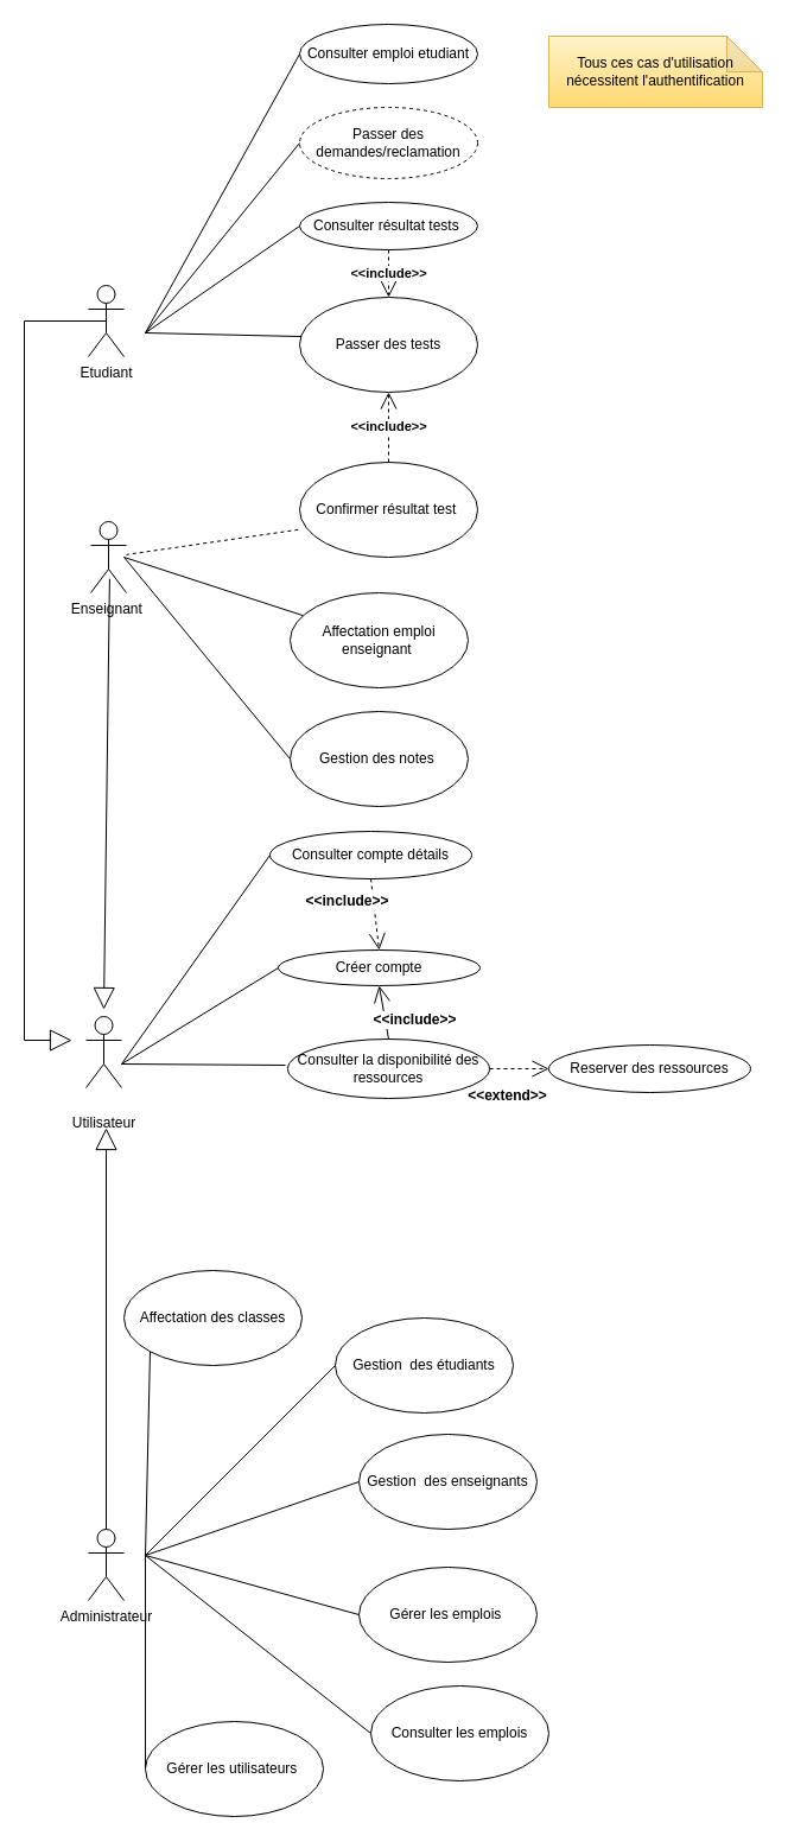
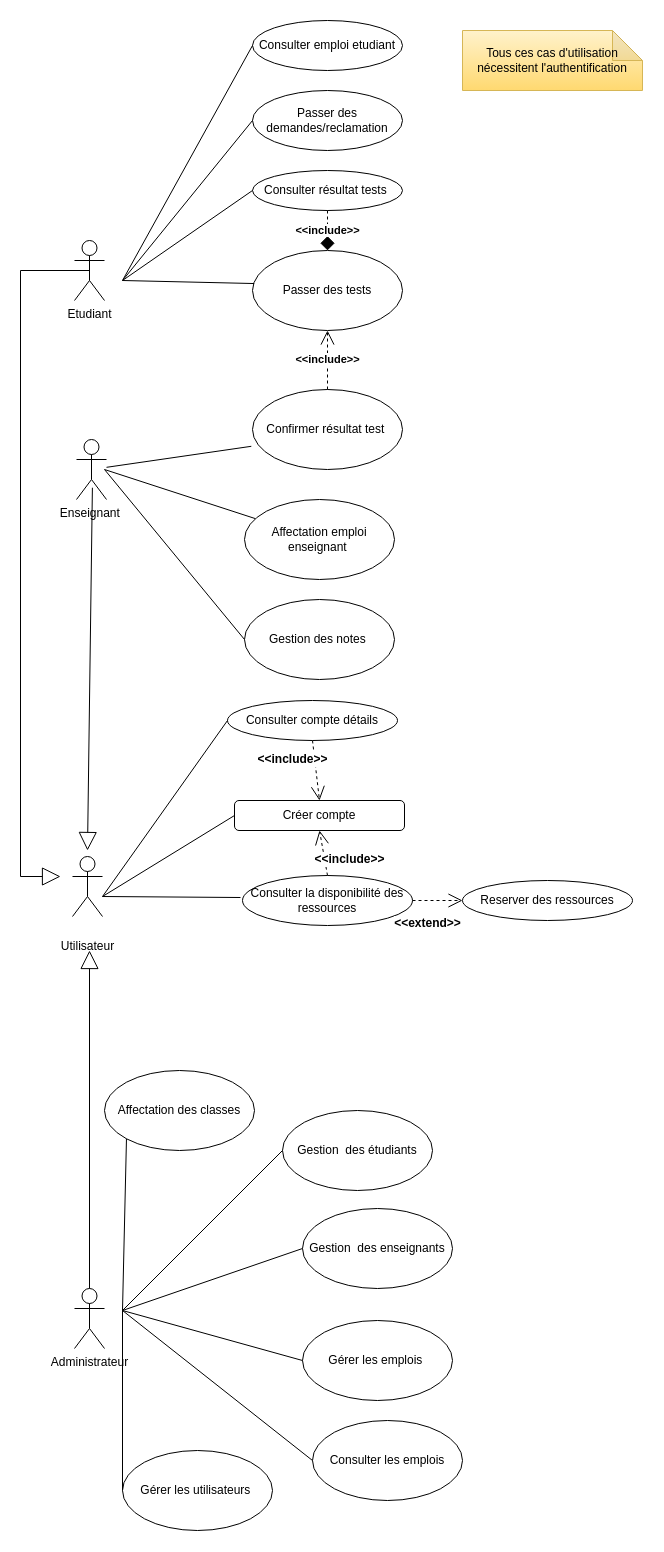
  <mxCell id="0" />
  <mxCell id="1" parent="0" />
  <mxCell id="2" value="Utilisateur" style="shape=umlActor;verticalLabelPosition=bottom;verticalAlign=middle;html=1;outlineConnect=0;" vertex="1" parent="1"><mxGeometry x="72" y="856" width="30" height="60" as="geometry" /></mxCell>
  <mxCell id="3" value="Consulter compte détails" style="ellipse;whiteSpace=wrap;html=1;" vertex="1" parent="1"><mxGeometry x="227" y="700" width="170" height="40" as="geometry" /></mxCell>
- <mxCell id="4" value="Créer compte" style="ellipse;whiteSpace=wrap;html=1;" vertex="1" parent="1"><mxGeometry x="234" y="800" width="170" height="30" as="geometry" /></mxCell>
+ <mxCell id="4" value="Créer compte" style="whiteSpace=wrap;html=1;rounded=1;" vertex="1" parent="1"><mxGeometry x="234" y="800" width="170" height="30" as="geometry" /></mxCell>
  <mxCell id="5" value="" style="endArrow=none;html=1;rounded=0;entryX=0;entryY=0.5;entryDx=0;entryDy=0;fontSize=12;fillColor=default;" edge="1" parent="1" target="4"><mxGeometry width="50" height="50" relative="1" as="geometry"><mxPoint x="102" y="896" as="sourcePoint" /><mxPoint x="322" y="813" as="targetPoint" /></mxGeometry></mxCell>
  <mxCell id="6" value="Consulter la disponibilité des ressources" style="ellipse;whiteSpace=wrap;html=1;" vertex="1" parent="1"><mxGeometry x="242" y="875" width="170" height="50" as="geometry" /></mxCell>
  <mxCell id="7" value="Reserver des ressources" style="ellipse;whiteSpace=wrap;html=1;" vertex="1" parent="1"><mxGeometry x="462" y="880" width="170" height="40" as="geometry" /></mxCell>
  <mxCell id="8" value="&lt;b&gt;&amp;lt;&amp;lt;extend&amp;gt;&amp;gt;&lt;/b&gt;" style="endArrow=open;endSize=12;dashed=1;html=1;rounded=0;entryX=0;entryY=0.5;entryDx=0;entryDy=0;exitX=1;exitY=0.5;exitDx=0;exitDy=0;fontSize=12;fillColor=default;" edge="1" parent="1" source="6" target="7"><mxGeometry x="-0.456" y="-23" width="160" relative="1" as="geometry"><mxPoint x="532" y="1298" as="sourcePoint" /><mxPoint x="371" y="1373" as="targetPoint" /><Array as="points" /><mxPoint x="1" as="offset" /></mxGeometry></mxCell>
  <mxCell id="9" value="" style="endArrow=none;html=1;rounded=0;fontSize=12;fillColor=default;" edge="1" parent="1"><mxGeometry width="50" height="50" relative="1" as="geometry"><mxPoint x="102" y="896" as="sourcePoint" /><mxPoint x="240" y="897" as="targetPoint" /></mxGeometry></mxCell>
  <mxCell id="10" value="" style="endArrow=none;html=1;rounded=0;entryX=0;entryY=0.5;entryDx=0;entryDy=0;fontSize=12;fillColor=default;" edge="1" parent="1" target="3"><mxGeometry width="50" height="50" relative="1" as="geometry"><mxPoint x="102" y="896" as="sourcePoint" /><mxPoint x="321.49" y="714.12" as="targetPoint" /></mxGeometry></mxCell>
  <mxCell id="11" value="Etudiant" style="shape=umlActor;verticalLabelPosition=bottom;verticalAlign=top;html=1;outlineConnect=0;" vertex="1" parent="1"><mxGeometry x="74" y="240" width="30" height="60" as="geometry" /></mxCell>
- <mxCell id="12" value="Passer des demandes/reclamation" style="ellipse;whiteSpace=wrap;html=1;dashed=1;" vertex="1" parent="1"><mxGeometry x="252" y="90" width="150" height="60" as="geometry" /></mxCell>
+ <mxCell id="12" value="Passer des demandes/reclamation" style="ellipse;whiteSpace=wrap;html=1;" vertex="1" parent="1"><mxGeometry x="252" y="90" width="150" height="60" as="geometry" /></mxCell>
  <mxCell id="13" value="Consulter emploi etudiant" style="ellipse;whiteSpace=wrap;html=1;" vertex="1" parent="1"><mxGeometry x="252" y="20" width="150" height="50" as="geometry" /></mxCell>
  <mxCell id="14" value="Passer des tests" style="ellipse;whiteSpace=wrap;html=1;" vertex="1" parent="1"><mxGeometry x="252" y="250" width="150" height="80" as="geometry" /></mxCell>
  <mxCell id="15" value="Consulter résultat tests&amp;nbsp;" style="ellipse;whiteSpace=wrap;html=1;" vertex="1" parent="1"><mxGeometry x="252" y="170" width="150" height="40" as="geometry" /></mxCell>
  <mxCell id="16" value="" style="endArrow=none;html=1;rounded=0;entryX=0;entryY=0.5;entryDx=0;entryDy=0;" edge="1" parent="1" target="15"><mxGeometry width="50" height="50" relative="1" as="geometry"><mxPoint x="122" y="280" as="sourcePoint" /><mxPoint x="266" y="312" as="targetPoint" /></mxGeometry></mxCell>
  <mxCell id="17" value="" style="endArrow=none;html=1;rounded=0;entryX=0.011;entryY=0.413;entryDx=0;entryDy=0;entryPerimeter=0;" edge="1" parent="1" target="14"><mxGeometry width="50" height="50" relative="1" as="geometry"><mxPoint x="122" y="280" as="sourcePoint" /><mxPoint x="262" y="430" as="targetPoint" /></mxGeometry></mxCell>
  <mxCell id="18" value="" style="endArrow=none;html=1;rounded=0;entryX=0;entryY=0.5;entryDx=0;entryDy=0;" edge="1" parent="1" target="13"><mxGeometry width="50" height="50" relative="1" as="geometry"><mxPoint x="122" y="280" as="sourcePoint" /><mxPoint x="266" y="312" as="targetPoint" /></mxGeometry></mxCell>
  <mxCell id="19" value="" style="endArrow=none;html=1;rounded=0;entryX=0;entryY=0.5;entryDx=0;entryDy=0;" edge="1" parent="1" target="12"><mxGeometry width="50" height="50" relative="1" as="geometry"><mxPoint x="122" y="280" as="sourcePoint" /><mxPoint x="262" y="70" as="targetPoint" /></mxGeometry></mxCell>
  <mxCell id="20" value="Confirmer résultat test&amp;nbsp;" style="ellipse;whiteSpace=wrap;html=1;" vertex="1" parent="1"><mxGeometry x="252" y="389" width="150" height="80" as="geometry" /></mxCell>
  <mxCell id="21" value="Enseignant&amp;nbsp;" style="shape=umlActor;verticalLabelPosition=bottom;verticalAlign=top;html=1;outlineConnect=0;" vertex="1" parent="1"><mxGeometry x="76" y="439" width="30" height="60" as="geometry" /></mxCell>
  <mxCell id="22" value="Gestion des notes&amp;nbsp;" style="ellipse;whiteSpace=wrap;html=1;" vertex="1" parent="1"><mxGeometry x="244" y="599" width="150" height="80" as="geometry" /></mxCell>
  <mxCell id="23" value="" style="endArrow=none;html=1;rounded=0;exitX=0;exitY=0.5;exitDx=0;exitDy=0;" edge="1" parent="1" source="22"><mxGeometry width="50" height="50" relative="1" as="geometry"><mxPoint x="234" y="889" as="sourcePoint" /><mxPoint x="104" y="469" as="targetPoint" /></mxGeometry></mxCell>
  <mxCell id="24" value="" style="endArrow=none;html=1;rounded=0;" edge="1" parent="1" source="41"><mxGeometry width="50" height="50" relative="1" as="geometry"><mxPoint x="504" y="459" as="sourcePoint" /><mxPoint x="104" y="469" as="targetPoint" /></mxGeometry></mxCell>
- <mxCell id="25" value="" style="endArrow=none;html=1;rounded=0;exitX=-0.008;exitY=0.71;exitDx=0;exitDy=0;exitPerimeter=0;dashed=1;" edge="1" parent="1" source="20" target="21"><mxGeometry width="50" height="50" relative="1" as="geometry"><mxPoint x="234" y="779" as="sourcePoint" /><mxPoint x="84" y="689" as="targetPoint" /></mxGeometry></mxCell>
+ <mxCell id="25" value="" style="endArrow=none;html=1;rounded=0;exitX=-0.008;exitY=0.71;exitDx=0;exitDy=0;exitPerimeter=0;" edge="1" parent="1" source="20" target="21"><mxGeometry width="50" height="50" relative="1" as="geometry"><mxPoint x="234" y="779" as="sourcePoint" /><mxPoint x="84" y="689" as="targetPoint" /></mxGeometry></mxCell>
  <mxCell id="26" value="&lt;b&gt;&amp;lt;&amp;lt;include&amp;gt;&amp;gt;&lt;/b&gt;" style="endArrow=open;endSize=12;dashed=1;html=1;rounded=0;exitX=0.5;exitY=0;exitDx=0;exitDy=0;entryX=0.5;entryY=1;entryDx=0;entryDy=0;" edge="1" parent="1" source="20" target="14"><mxGeometry width="160" relative="1" as="geometry"><mxPoint x="457" y="220" as="sourcePoint" /><mxPoint x="552" y="110" as="targetPoint" /><Array as="points" /></mxGeometry></mxCell>
- <mxCell id="27" value="&lt;b&gt;&amp;lt;&amp;lt;include&amp;gt;&amp;gt;&lt;/b&gt;" style="endArrow=open;endSize=12;dashed=1;html=1;rounded=0;exitX=0.5;exitY=1;exitDx=0;exitDy=0;entryX=0.5;entryY=0;entryDx=0;entryDy=0;" edge="1" parent="1" source="15" target="14"><mxGeometry width="160" relative="1" as="geometry"><mxPoint x="353" y="724" as="sourcePoint" /><mxPoint x="332" y="540" as="targetPoint" /><Array as="points" /></mxGeometry></mxCell>
+ <mxCell id="27" value="&lt;b&gt;&amp;lt;&amp;lt;include&amp;gt;&amp;gt;&lt;/b&gt;" style="endArrow=diamond;endSize=12;dashed=1;html=1;rounded=0;exitX=0.5;exitY=1;exitDx=0;exitDy=0;entryX=0.5;entryY=0;entryDx=0;entryDy=0;" edge="1" parent="1" source="15" target="14"><mxGeometry width="160" relative="1" as="geometry"><mxPoint x="353" y="724" as="sourcePoint" /><mxPoint x="332" y="540" as="targetPoint" /><Array as="points" /></mxGeometry></mxCell>
  <mxCell id="28" value="Administrateur" style="shape=umlActor;verticalLabelPosition=bottom;verticalAlign=top;html=1;outlineConnect=0;" vertex="1" parent="1"><mxGeometry x="74" y="1288" width="30" height="60" as="geometry" /></mxCell>
  <mxCell id="29" value="Gérer les utilisateurs&amp;nbsp;" style="ellipse;whiteSpace=wrap;html=1;" vertex="1" parent="1"><mxGeometry x="122" y="1450" width="150" height="80" as="geometry" /></mxCell>
  <mxCell id="30" value="Gérer les emplois&amp;nbsp;" style="ellipse;whiteSpace=wrap;html=1;" vertex="1" parent="1"><mxGeometry x="302" y="1320" width="150" height="80" as="geometry" /></mxCell>
  <mxCell id="31" value="Consulter les emplois" style="ellipse;whiteSpace=wrap;html=1;" vertex="1" parent="1"><mxGeometry x="312" y="1420" width="150" height="80" as="geometry" /></mxCell>
  <mxCell id="32" value="Gestion&amp;nbsp; des enseignants" style="ellipse;whiteSpace=wrap;html=1;" vertex="1" parent="1"><mxGeometry x="302" y="1208" width="150" height="80" as="geometry" /></mxCell>
  <mxCell id="33" value="Gestion&amp;nbsp; des étudiants" style="ellipse;whiteSpace=wrap;html=1;" vertex="1" parent="1"><mxGeometry x="282" y="1110" width="150" height="80" as="geometry" /></mxCell>
  <mxCell id="34" value="" style="endArrow=none;html=1;rounded=0;entryX=0;entryY=0.5;entryDx=0;entryDy=0;" edge="1" parent="1" target="31"><mxGeometry width="50" height="50" relative="1" as="geometry"><mxPoint x="122" y="1310" as="sourcePoint" /><mxPoint x="294" y="1410" as="targetPoint" /></mxGeometry></mxCell>
  <mxCell id="35" value="" style="endArrow=none;html=1;rounded=0;entryX=0;entryY=0.5;entryDx=0;entryDy=0;" edge="1" parent="1" target="30"><mxGeometry width="50" height="50" relative="1" as="geometry"><mxPoint x="122" y="1310" as="sourcePoint" /><mxPoint x="305" y="1440" as="targetPoint" /></mxGeometry></mxCell>
  <mxCell id="36" value="" style="endArrow=none;html=1;rounded=0;entryX=0;entryY=0.5;entryDx=0;entryDy=0;" edge="1" parent="1" target="32"><mxGeometry width="50" height="50" relative="1" as="geometry"><mxPoint x="122" y="1310" as="sourcePoint" /><mxPoint x="302" y="1320" as="targetPoint" /></mxGeometry></mxCell>
  <mxCell id="37" value="" style="endArrow=none;html=1;rounded=0;entryX=0;entryY=0.5;entryDx=0;entryDy=0;" edge="1" parent="1" target="33"><mxGeometry width="50" height="50" relative="1" as="geometry"><mxPoint x="122" y="1310" as="sourcePoint" /><mxPoint x="302" y="1190" as="targetPoint" /></mxGeometry></mxCell>
  <mxCell id="38" value="Affectation des classes" style="ellipse;whiteSpace=wrap;html=1;" vertex="1" parent="1"><mxGeometry x="104" y="1070" width="150" height="80" as="geometry" /></mxCell>
  <mxCell id="39" value="" style="endArrow=none;html=1;rounded=0;entryX=0;entryY=1;entryDx=0;entryDy=0;" edge="1" parent="1" target="38"><mxGeometry width="50" height="50" relative="1" as="geometry"><mxPoint x="122" y="1310" as="sourcePoint" /><mxPoint x="302" y="1100" as="targetPoint" /></mxGeometry></mxCell>
  <mxCell id="40" value="" style="endArrow=none;html=1;rounded=0;entryX=0;entryY=0.5;entryDx=0;entryDy=0;" edge="1" parent="1" target="29"><mxGeometry width="50" height="50" relative="1" as="geometry"><mxPoint x="122" y="1310" as="sourcePoint" /><mxPoint x="304" y="1420" as="targetPoint" /></mxGeometry></mxCell>
  <mxCell id="41" value="Affectation emploi enseignant&amp;nbsp;" style="ellipse;whiteSpace=wrap;html=1;" vertex="1" parent="1"><mxGeometry x="244" y="499" width="150" height="80" as="geometry" /></mxCell>
- <mxCell id="42" value="&lt;b&gt;&amp;lt;&amp;lt;include&amp;gt;&amp;gt;&lt;/b&gt;" style="endArrow=open;endSize=12;dashed=0;html=1;rounded=0;entryX=0.5;entryY=1;entryDx=0;entryDy=0;exitX=0.5;exitY=0;exitDx=0;exitDy=0;fontSize=12;fillColor=default;" edge="1" parent="1" source="6" target="4"><mxGeometry x="-0.456" y="-23" width="160" relative="1" as="geometry"><mxPoint x="729" y="885" as="sourcePoint" /><mxPoint x="786" y="926" as="targetPoint" /><Array as="points" /><mxPoint x="1" as="offset" /></mxGeometry></mxCell>
+ <mxCell id="42" value="&lt;b&gt;&amp;lt;&amp;lt;include&amp;gt;&amp;gt;&lt;/b&gt;" style="endArrow=open;endSize=12;dashed=1;html=1;rounded=0;entryX=0.5;entryY=1;entryDx=0;entryDy=0;exitX=0.5;exitY=0;exitDx=0;exitDy=0;fontSize=12;fillColor=default;" edge="1" parent="1" source="6" target="4"><mxGeometry x="-0.456" y="-23" width="160" relative="1" as="geometry"><mxPoint x="729" y="885" as="sourcePoint" /><mxPoint x="786" y="926" as="targetPoint" /><Array as="points" /><mxPoint x="1" as="offset" /></mxGeometry></mxCell>
  <mxCell id="43" value="&lt;b&gt;&amp;lt;&amp;lt;include&amp;gt;&amp;gt;&lt;/b&gt;" style="endArrow=open;endSize=12;dashed=1;html=1;rounded=0;entryX=0.5;entryY=0;entryDx=0;entryDy=0;exitX=0.5;exitY=1;exitDx=0;exitDy=0;fontSize=12;fillColor=default;" edge="1" parent="1" source="3" target="4"><mxGeometry x="-0.456" y="-23" width="160" relative="1" as="geometry"><mxPoint x="640" y="841" as="sourcePoint" /><mxPoint x="436" y="750" as="targetPoint" /><Array as="points" /><mxPoint x="1" as="offset" /></mxGeometry></mxCell>
  <mxCell id="44" value="" style="endArrow=block;endSize=16;endFill=0;html=1;rounded=0;exitX=0.5;exitY=0;exitDx=0;exitDy=0;exitPerimeter=0;" edge="1" parent="1" source="28"><mxGeometry width="160" relative="1" as="geometry"><mxPoint x="100" y="970" as="sourcePoint" /><mxPoint x="89" y="950" as="targetPoint" /></mxGeometry></mxCell>
  <mxCell id="45" value="" style="endArrow=block;endSize=16;endFill=0;html=1;rounded=0;exitX=0.53;exitY=0.804;exitDx=0;exitDy=0;exitPerimeter=0;" edge="1" parent="1" source="21"><mxGeometry width="160" relative="1" as="geometry"><mxPoint x="99" y="1298" as="sourcePoint" /><mxPoint x="87" y="850" as="targetPoint" /></mxGeometry></mxCell>
  <mxCell id="46" value="" style="endArrow=block;endSize=16;endFill=0;html=1;rounded=0;exitX=0.5;exitY=0.5;exitDx=0;exitDy=0;exitPerimeter=0;" edge="1" parent="1" source="11"><mxGeometry width="160" relative="1" as="geometry"><mxPoint x="102" y="497" as="sourcePoint" /><mxPoint x="60" y="876" as="targetPoint" /><Array as="points"><mxPoint x="20" y="270" /><mxPoint x="20" y="876" /></Array></mxGeometry></mxCell>
  <mxCell id="47" value="Tous ces cas d'utilisation nécessitent l'authentification" style="shape=note;whiteSpace=wrap;html=1;backgroundOutline=1;darkOpacity=0.05;fontFamily=Helvetica;fontSize=12;fillColor=#fff2cc;gradientColor=#FFD970;strokeColor=#d6b656;" vertex="1" parent="1"><mxGeometry x="462" y="30" width="180" height="60" as="geometry" /></mxCell>
